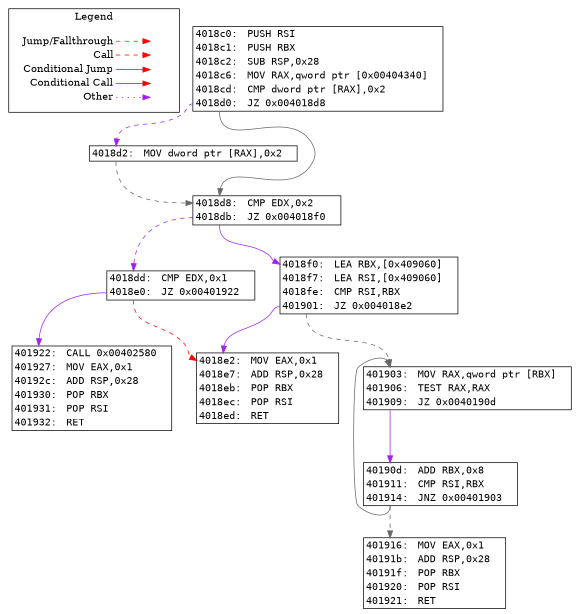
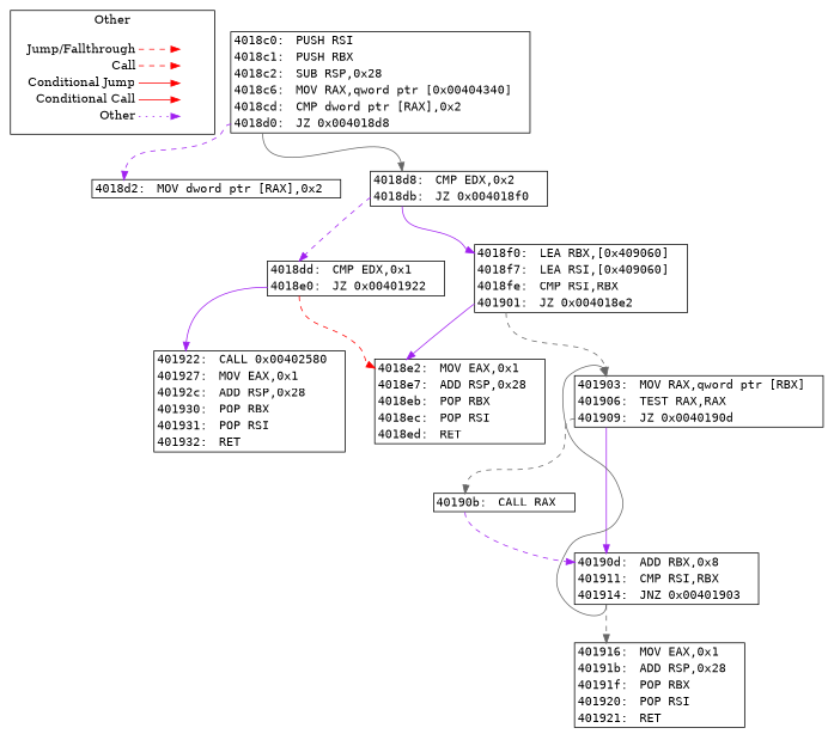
  digraph {
    newrank=true
    node [shape=plaintext]
    edge [color=purple headport=insn_4018d8 style=dashed tailport=insn_4018d0]
    n1 [label=<<table border="0" cellpadding="2" cellspacing="0" cellborder="0">                   <tr><td align="right" port="i1">Jump/Fallthrough</td></tr>                   <tr><td align="right" port="i2">Call</td></tr>                   <tr><td align="right" port="i3">Conditional Jump</td></tr>                   <tr><td align="right" port="i4">Conditional Call</td></tr>                   <tr><td align="right" port="i5">Other</td></tr>                </table>>]
    n2 [label=<<table border="0" cellpadding="2" cellspacing="0" cellborder="0">                    <tr><td port="i1">&nbsp;</td></tr>                    <tr><td port="i2">&nbsp;</td></tr>                    <tr><td port="i3">&nbsp;</td></tr>                    <tr><td port="i4">&nbsp;</td></tr>                    <tr><td port="i5">&nbsp;</td></tr>                 </table>>]
    n3 [label=<     <TABLE BORDER="1" CELLBORDER="0" CELLSPACING="0">       <TR>         <TD PORT="insn_4018c0" ALIGN="RIGHT"><FONT FACE="monospace">4018c0: </FONT></TD>         <TD ALIGN="LEFT"><FONT FACE="monospace">PUSH RSI</FONT></TD>         <TD>&nbsp;&nbsp;&nbsp;</TD> // for spacing       </TR>       <TR>         <TD PORT="insn_4018c1" ALIGN="RIGHT"><FONT FACE="monospace">4018c1: </FONT></TD>         <TD ALIGN="LEFT"><FONT FACE="monospace">PUSH RBX</FONT></TD>         <TD>&nbsp;&nbsp;&nbsp;</TD> // for spacing       </TR>       <TR>         <TD PORT="insn_4018c2" ALIGN="RIGHT"><FONT FACE="monospace">4018c2: </FONT></TD>         <TD ALIGN="LEFT"><FONT FACE="monospace">SUB RSP,0x28</FONT></TD>         <TD>&nbsp;&nbsp;&nbsp;</TD> // for spacing       </TR>       <TR>         <TD PORT="insn_4018c6" ALIGN="RIGHT"><FONT FACE="monospace">4018c6: </FONT></TD>         <TD ALIGN="LEFT"><FONT FACE="monospace">MOV RAX,qword ptr [0x00404340]</FONT></TD>         <TD>&nbsp;&nbsp;&nbsp;</TD> // for spacing       </TR>       <TR>         <TD PORT="insn_4018cd" ALIGN="RIGHT"><FONT FACE="monospace">4018cd: </FONT></TD>         <TD ALIGN="LEFT"><FONT FACE="monospace">CMP dword ptr [RAX],0x2</FONT></TD>         <TD>&nbsp;&nbsp;&nbsp;</TD> // for spacing       </TR>       <TR>         <TD PORT="insn_4018d0" ALIGN="RIGHT"><FONT FACE="monospace">4018d0: </FONT></TD>         <TD ALIGN="LEFT"><FONT FACE="monospace">JZ 0x004018d8</FONT></TD>         <TD>&nbsp;&nbsp;&nbsp;</TD> // for spacing       </TR>     </TABLE>>]
    n4 [label=<     <TABLE BORDER="1" CELLBORDER="0" CELLSPACING="0">       <TR>         <TD PORT="insn_4018d2" ALIGN="RIGHT"><FONT FACE="monospace">4018d2: </FONT></TD>         <TD ALIGN="LEFT"><FONT FACE="monospace">MOV dword ptr [RAX],0x2</FONT></TD>         <TD>&nbsp;&nbsp;&nbsp;</TD> // for spacing       </TR>     </TABLE>>]
    n5 [label=<     <TABLE BORDER="1" CELLBORDER="0" CELLSPACING="0">       <TR>         <TD PORT="insn_4018d8" ALIGN="RIGHT"><FONT FACE="monospace">4018d8: </FONT></TD>         <TD ALIGN="LEFT"><FONT FACE="monospace">CMP EDX,0x2</FONT></TD>         <TD>&nbsp;&nbsp;&nbsp;</TD> // for spacing       </TR>       <TR>         <TD PORT="insn_4018db" ALIGN="RIGHT"><FONT FACE="monospace">4018db: </FONT></TD>         <TD ALIGN="LEFT"><FONT FACE="monospace">JZ 0x004018f0</FONT></TD>         <TD>&nbsp;&nbsp;&nbsp;</TD> // for spacing       </TR>     </TABLE>>]
    n6 [label=<     <TABLE BORDER="1" CELLBORDER="0" CELLSPACING="0">       <TR>         <TD PORT="insn_4018dd" ALIGN="RIGHT"><FONT FACE="monospace">4018dd: </FONT></TD>         <TD ALIGN="LEFT"><FONT FACE="monospace">CMP EDX,0x1</FONT></TD>         <TD>&nbsp;&nbsp;&nbsp;</TD> // for spacing       </TR>       <TR>         <TD PORT="insn_4018e0" ALIGN="RIGHT"><FONT FACE="monospace">4018e0: </FONT></TD>         <TD ALIGN="LEFT"><FONT FACE="monospace">JZ 0x00401922</FONT></TD>         <TD>&nbsp;&nbsp;&nbsp;</TD> // for spacing       </TR>     </TABLE>>]
    n7 [label=<     <TABLE BORDER="1" CELLBORDER="0" CELLSPACING="0">       <TR>         <TD PORT="insn_4018f0" ALIGN="RIGHT"><FONT FACE="monospace">4018f0: </FONT></TD>         <TD ALIGN="LEFT"><FONT FACE="monospace">LEA RBX,[0x409060]</FONT></TD>         <TD>&nbsp;&nbsp;&nbsp;</TD> // for spacing       </TR>       <TR>         <TD PORT="insn_4018f7" ALIGN="RIGHT"><FONT FACE="monospace">4018f7: </FONT></TD>         <TD ALIGN="LEFT"><FONT FACE="monospace">LEA RSI,[0x409060]</FONT></TD>         <TD>&nbsp;&nbsp;&nbsp;</TD> // for spacing       </TR>       <TR>         <TD PORT="insn_4018fe" ALIGN="RIGHT"><FONT FACE="monospace">4018fe: </FONT></TD>         <TD ALIGN="LEFT"><FONT FACE="monospace">CMP RSI,RBX</FONT></TD>         <TD>&nbsp;&nbsp;&nbsp;</TD> // for spacing       </TR>       <TR>         <TD PORT="insn_401901" ALIGN="RIGHT"><FONT FACE="monospace">401901: </FONT></TD>         <TD ALIGN="LEFT"><FONT FACE="monospace">JZ 0x004018e2</FONT></TD>         <TD>&nbsp;&nbsp;&nbsp;</TD> // for spacing       </TR>     </TABLE>>]
    n8 [label=<     <TABLE BORDER="1" CELLBORDER="0" CELLSPACING="0">       <TR>         <TD PORT="insn_4018e2" ALIGN="RIGHT"><FONT FACE="monospace">4018e2: </FONT></TD>         <TD ALIGN="LEFT"><FONT FACE="monospace">MOV EAX,0x1</FONT></TD>         <TD>&nbsp;&nbsp;&nbsp;</TD> // for spacing       </TR>       <TR>         <TD PORT="insn_4018e7" ALIGN="RIGHT"><FONT FACE="monospace">4018e7: </FONT></TD>         <TD ALIGN="LEFT"><FONT FACE="monospace">ADD RSP,0x28</FONT></TD>         <TD>&nbsp;&nbsp;&nbsp;</TD> // for spacing       </TR>       <TR>         <TD PORT="insn_4018eb" ALIGN="RIGHT"><FONT FACE="monospace">4018eb: </FONT></TD>         <TD ALIGN="LEFT"><FONT FACE="monospace">POP RBX</FONT></TD>         <TD>&nbsp;&nbsp;&nbsp;</TD> // for spacing       </TR>       <TR>         <TD PORT="insn_4018ec" ALIGN="RIGHT"><FONT FACE="monospace">4018ec: </FONT></TD>         <TD ALIGN="LEFT"><FONT FACE="monospace">POP RSI</FONT></TD>         <TD>&nbsp;&nbsp;&nbsp;</TD> // for spacing       </TR>       <TR>         <TD PORT="insn_4018ed" ALIGN="RIGHT"><FONT FACE="monospace">4018ed: </FONT></TD>         <TD ALIGN="LEFT"><FONT FACE="monospace">RET</FONT></TD>         <TD>&nbsp;&nbsp;&nbsp;</TD> // for spacing       </TR>     </TABLE>>]
    n9 [label=<     <TABLE BORDER="1" CELLBORDER="0" CELLSPACING="0">       <TR>         <TD PORT="insn_401922" ALIGN="RIGHT"><FONT FACE="monospace">401922: </FONT></TD>         <TD ALIGN="LEFT"><FONT FACE="monospace">CALL 0x00402580</FONT></TD>         <TD>&nbsp;&nbsp;&nbsp;</TD> // for spacing       </TR>       <TR>         <TD PORT="insn_401927" ALIGN="RIGHT"><FONT FACE="monospace">401927: </FONT></TD>         <TD ALIGN="LEFT"><FONT FACE="monospace">MOV EAX,0x1</FONT></TD>         <TD>&nbsp;&nbsp;&nbsp;</TD> // for spacing       </TR>       <TR>         <TD PORT="insn_40192c" ALIGN="RIGHT"><FONT FACE="monospace">40192c: </FONT></TD>         <TD ALIGN="LEFT"><FONT FACE="monospace">ADD RSP,0x28</FONT></TD>         <TD>&nbsp;&nbsp;&nbsp;</TD> // for spacing       </TR>       <TR>         <TD PORT="insn_401930" ALIGN="RIGHT"><FONT FACE="monospace">401930: </FONT></TD>         <TD ALIGN="LEFT"><FONT FACE="monospace">POP RBX</FONT></TD>         <TD>&nbsp;&nbsp;&nbsp;</TD> // for spacing       </TR>       <TR>         <TD PORT="insn_401931" ALIGN="RIGHT"><FONT FACE="monospace">401931: </FONT></TD>         <TD ALIGN="LEFT"><FONT FACE="monospace">POP RSI</FONT></TD>         <TD>&nbsp;&nbsp;&nbsp;</TD> // for spacing       </TR>       <TR>         <TD PORT="insn_401932" ALIGN="RIGHT"><FONT FACE="monospace">401932: </FONT></TD>         <TD ALIGN="LEFT"><FONT FACE="monospace">RET</FONT></TD>         <TD>&nbsp;&nbsp;&nbsp;</TD> // for spacing       </TR>     </TABLE>>]
    n10 [label=<     <TABLE BORDER="1" CELLBORDER="0" CELLSPACING="0">       <TR>         <TD PORT="insn_401903" ALIGN="RIGHT"><FONT FACE="monospace">401903: </FONT></TD>         <TD ALIGN="LEFT"><FONT FACE="monospace">MOV RAX,qword ptr [RBX]</FONT></TD>         <TD>&nbsp;&nbsp;&nbsp;</TD> // for spacing       </TR>       <TR>         <TD PORT="insn_401906" ALIGN="RIGHT"><FONT FACE="monospace">401906: </FONT></TD>         <TD ALIGN="LEFT"><FONT FACE="monospace">TEST RAX,RAX</FONT></TD>         <TD>&nbsp;&nbsp;&nbsp;</TD> // for spacing       </TR>       <TR>         <TD PORT="insn_401909" ALIGN="RIGHT"><FONT FACE="monospace">401909: </FONT></TD>         <TD ALIGN="LEFT"><FONT FACE="monospace">JZ 0x0040190d</FONT></TD>         <TD>&nbsp;&nbsp;&nbsp;</TD> // for spacing       </TR>     </TABLE>>]
+   n11 [label=<     <TABLE BORDER="1" CELLBORDER="0" CELLSPACING="0">       <TR>         <TD PORT="insn_40190b" ALIGN="RIGHT"><FONT FACE="monospace">40190b: </FONT></TD>         <TD ALIGN="LEFT"><FONT FACE="monospace">CALL RAX</FONT></TD>         <TD>&nbsp;&nbsp;&nbsp;</TD> // for spacing       </TR>     </TABLE>>]
    n12 [label=<     <TABLE BORDER="1" CELLBORDER="0" CELLSPACING="0">       <TR>         <TD PORT="insn_40190d" ALIGN="RIGHT"><FONT FACE="monospace">40190d: </FONT></TD>         <TD ALIGN="LEFT"><FONT FACE="monospace">ADD RBX,0x8</FONT></TD>         <TD>&nbsp;&nbsp;&nbsp;</TD> // for spacing       </TR>       <TR>         <TD PORT="insn_401911" ALIGN="RIGHT"><FONT FACE="monospace">401911: </FONT></TD>         <TD ALIGN="LEFT"><FONT FACE="monospace">CMP RSI,RBX</FONT></TD>         <TD>&nbsp;&nbsp;&nbsp;</TD> // for spacing       </TR>       <TR>         <TD PORT="insn_401914" ALIGN="RIGHT"><FONT FACE="monospace">401914: </FONT></TD>         <TD ALIGN="LEFT"><FONT FACE="monospace">JNZ 0x00401903</FONT></TD>         <TD>&nbsp;&nbsp;&nbsp;</TD> // for spacing       </TR>     </TABLE>>]
    n13 [label=<     <TABLE BORDER="1" CELLBORDER="0" CELLSPACING="0">       <TR>         <TD PORT="insn_401916" ALIGN="RIGHT"><FONT FACE="monospace">401916: </FONT></TD>         <TD ALIGN="LEFT"><FONT FACE="monospace">MOV EAX,0x1</FONT></TD>         <TD>&nbsp;&nbsp;&nbsp;</TD> // for spacing       </TR>       <TR>         <TD PORT="insn_40191b" ALIGN="RIGHT"><FONT FACE="monospace">40191b: </FONT></TD>         <TD ALIGN="LEFT"><FONT FACE="monospace">ADD RSP,0x28</FONT></TD>         <TD>&nbsp;&nbsp;&nbsp;</TD> // for spacing       </TR>       <TR>         <TD PORT="insn_40191f" ALIGN="RIGHT"><FONT FACE="monospace">40191f: </FONT></TD>         <TD ALIGN="LEFT"><FONT FACE="monospace">POP RBX</FONT></TD>         <TD>&nbsp;&nbsp;&nbsp;</TD> // for spacing       </TR>       <TR>         <TD PORT="insn_401920" ALIGN="RIGHT"><FONT FACE="monospace">401920: </FONT></TD>         <TD ALIGN="LEFT"><FONT FACE="monospace">POP RSI</FONT></TD>         <TD>&nbsp;&nbsp;&nbsp;</TD> // for spacing       </TR>       <TR>         <TD PORT="insn_401921" ALIGN="RIGHT"><FONT FACE="monospace">401921: </FONT></TD>         <TD ALIGN="LEFT"><FONT FACE="monospace">RET</FONT></TD>         <TD>&nbsp;&nbsp;&nbsp;</TD> // for spacing       </TR>     </TABLE>>]
    subgraph cluster_1 {
-     label=Legend
+     label=Other
      rank=same
      n1
      n2
    }
    n1 -> n2 [color=red headport="i1:w" tailport="i1:e"]
    n1 -> n2 [color=red headport="i2:w" tailport="i2:e"]
    n1 -> n2 [color=red headport="i3:w" tailport="i3:e" style=""]
    n1 -> n2 [color=red headport="i4:w" tailport="i4:e" style=""]
    n1 -> n2 [headport="i5:w" style=dotted tailport="i5:e"]
    n3 -> n4 [headport=insn_4018d2]
    n3 -> n5 [color=gray40 style=solid]
-   n4 -> n5 [color=gray40 tailport=insn_4018d2]
    n5 -> n6 [headport=insn_4018dd tailport=insn_4018db]
    n5 -> n7 [headport=insn_4018f0 style=solid tailport=insn_4018db]
    n6 -> n8 [color=red headport=insn_4018e2 tailport=insn_4018e0]
    n6 -> n9 [headport=insn_401922 style=solid tailport=insn_4018e0]
    n7 -> n8 [headport=insn_4018e2 style=solid tailport=insn_401901]
    n7 -> n10 [color=gray40 headport=insn_401903 tailport=insn_401901]
+   n10 -> n11 [color=gray40 headport=insn_40190b tailport=insn_401909]
    n10 -> n12 [headport=insn_40190d style=solid tailport=insn_401909]
+   n11 -> n12 [headport=insn_40190d tailport=insn_40190b]
    n12 -> n10 [color=gray40 headport=insn_401903 style=solid tailport=insn_401914]
    n12 -> n13 [color=gray40 headport=insn_401916 tailport=insn_401914]
  }
